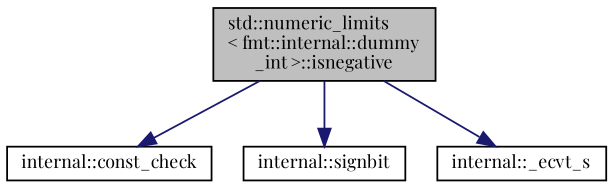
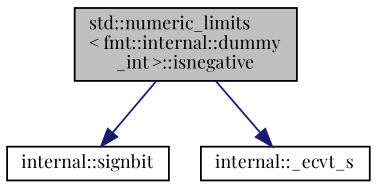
  digraph {
    rankdir=TB
    fontname="Playfair Display"
    node [color=black fillcolor=white fontname="Playfair Display" fontsize=10 shape=record style=filled]
    edge [color=midnightblue fontname="Playfair Display" fontsize=10 labelfontname=Helvetica labelfontsize=10 style=solid]
    n1 [fillcolor=grey75 fontcolor=black height=0.2 label="std::numeric_limits\l\< fmt::internal::dummy\l_int \>::isnegative" width=0.4]
-   n2 [height=0.2 label="internal::const_check" width=0.4]
    n3 [height=0.2 label="internal::signbit" width=0.4]
    n4 [height=0.2 label="internal::_ecvt_s" width=0.4]
-   n1 -> n2
    n1 -> n3
    n1 -> n4
  }
